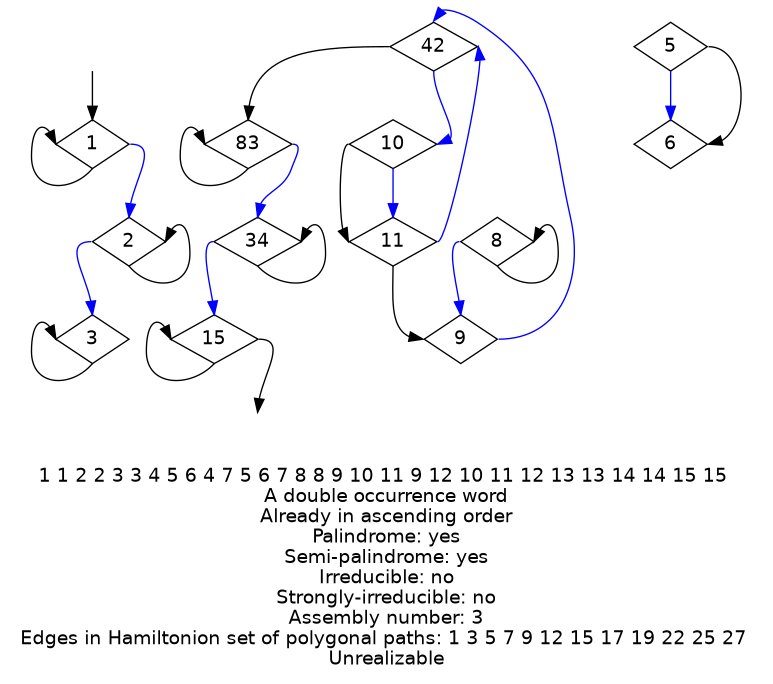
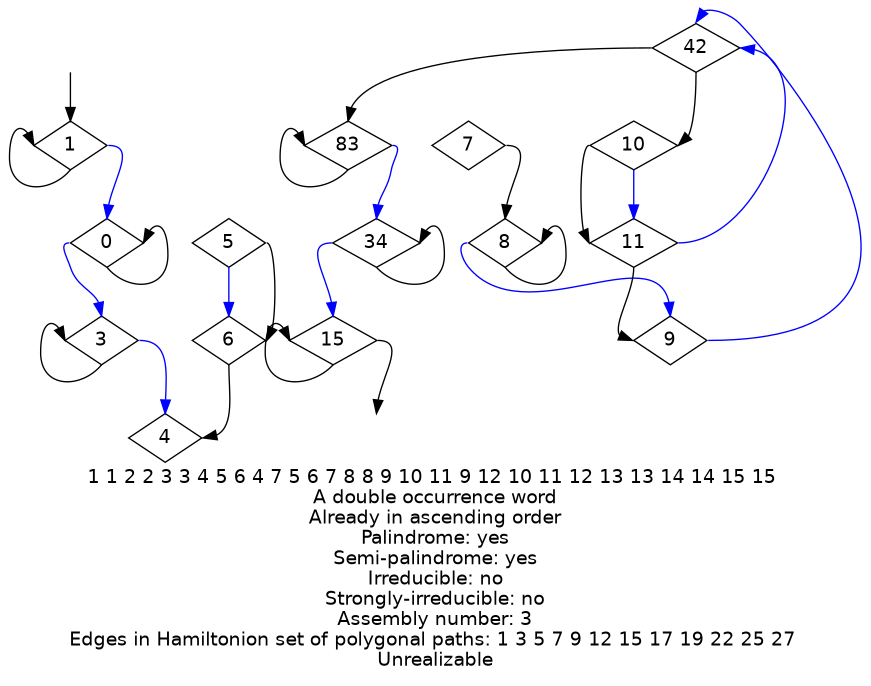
  digraph {
    fontname=Helvetica
    label="1 1 2 2 3 3 4 5 6 4 7 5 6 7 8 8 9 10 11 9 12 10 11 12 13 13 14 14 15 15 \nA double occurrence word\nAlready in ascending order\nPalindrome: yes\nSemi-palindrome: yes\nIrreducible: no\nStrongly-irreducible: no\nAssembly number: 3\nEdges in Hamiltonion set of polygonal paths: 1 3 5 7 9 12 15 17 19 22 25 27 \nUnrealizable\n"
    node [fontname=Helvetica shape=diamond]
    edge [headport=n tailport=s]
    a [style=invis]
    1
-   2
+   2 [label=0]
    b [style=invis]
    3
+   4
    5
    6
+   7
    8
    9
    n12 [label=42]
    10
    11
    n15 [label=83]
    n16 [label=34]
    15
    a -> 1
    1 -> 1 [headport=w]
    1 -> 2 [color=blue tailport=e]
    2 -> 2 [headport=e]
    2 -> 3 [color=blue tailport=w]
    3 -> 3 [headport=w]
+   3 -> 4 [color=blue tailport=e]
    5 -> 6 [color=blue]
    5 -> 6 [headport=e tailport=e]
+   6 -> 4 [headport=e]
+   7 -> 8 [tailport=e]
    8 -> 8 [headport=e]
    8 -> 9 [color=blue tailport=w]
    9 -> n12 [color=blue tailport=e]
-   n12 -> 10 [headport=e color=blue]
+   n12 -> 10 [headport=e]
    n12 -> n15 [tailport=w]
    10 -> 11 [color=blue]
    10 -> 11 [headport=w tailport=w]
    11 -> 9 [headport=w]
    11 -> n12 [color=blue headport=e tailport=e]
    n15 -> n15 [headport=w]
    n15 -> n16 [color=blue tailport=e]
    n16 -> n16 [headport=e]
    n16 -> 15 [color=blue tailport=w]
    15 -> b [tailport=e]
    15 -> 15 [headport=w]
  }
